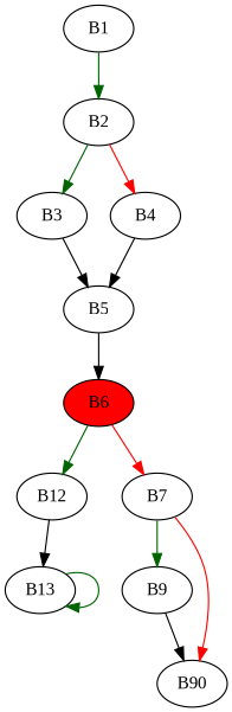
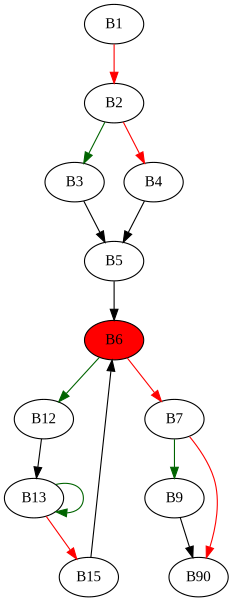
  strict digraph {
    fontname="Liberation Serif"
    node [fontname="Liberation Serif"]
    edge [fontname="Liberation Serif"]
    B1 [entry=true]
    B2
    B3
    B4
    B6 [fillcolor=red style=filled]
    B5
    B12
    B7
    B13
    B9
    n11 [label=B90]
-   B1 -> B2 [color=darkgreen cond=true]
+   B15
+   B1 -> B2 [color=red cond=true]
    B2 -> B3 [color=darkgreen cond=true]
    B2 -> B4 [color=red cond=false]
    B3 -> B5
    B4 -> B5
    B6 -> B12 [color=darkgreen cond=true]
    B6 -> B7 [color=red cond=false]
    B5 -> B6
    B12 -> B13
    B7 -> B9 [color=darkgreen cond=true]
    B7 -> n11 [color=red cond=false]
    B13 -> B13 [color=darkgreen cond=true]
+   B13 -> B15 [color=red cond=false]
    B9 -> n11
+   B15 -> B6
  }
